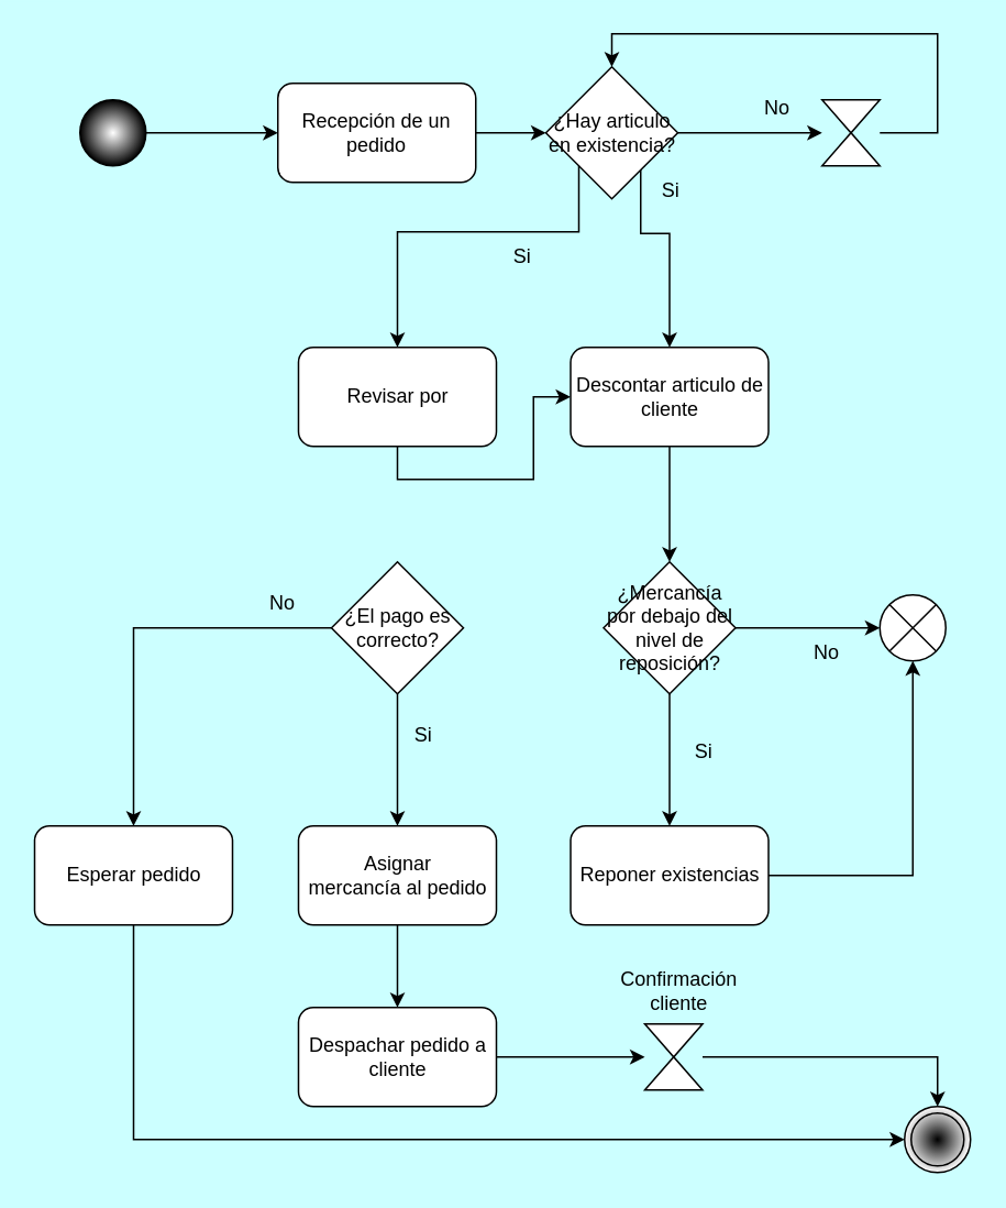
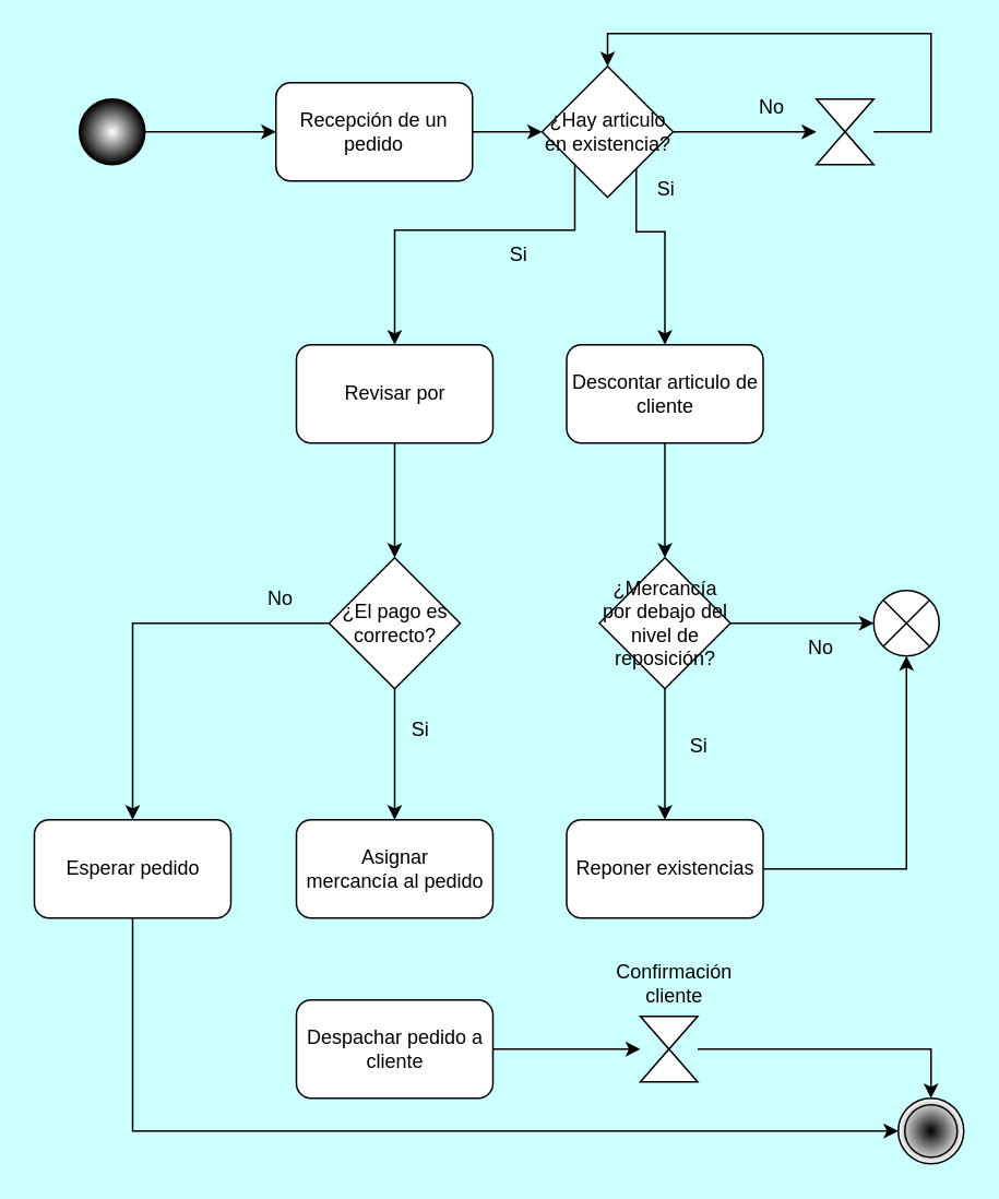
  <mxCell id="0" />
  <mxCell id="1" parent="0" />
  <mxCell id="2" style="edgeStyle=orthogonalEdgeStyle;rounded=0;orthogonalLoop=1;jettySize=auto;html=1;exitX=1;exitY=0.5;exitDx=0;exitDy=0;entryX=0;entryY=0.5;entryDx=0;entryDy=0;" parent="1" source="3" target="9" edge="1"><mxGeometry relative="1" as="geometry" /></mxCell>
  <mxCell id="3" value="Recepción de un pedido" style="rounded=1;whiteSpace=wrap;html=1;" parent="1" vertex="1"><mxGeometry x="168" y="50" width="120" height="60" as="geometry" /></mxCell>
  <mxCell id="4" style="edgeStyle=orthogonalEdgeStyle;rounded=0;orthogonalLoop=1;jettySize=auto;html=1;exitX=1;exitY=0.5;exitDx=0;exitDy=0;" parent="1" source="5" target="3" edge="1"><mxGeometry relative="1" as="geometry" /></mxCell>
  <mxCell id="5" value="" style="ellipse;whiteSpace=wrap;html=1;aspect=fixed;fillColor=#FFFFFF;fillStyle=auto;gradientColor=#000000;gradientDirection=radial;" parent="1" vertex="1"><mxGeometry x="48" y="60" width="40" height="40" as="geometry" /></mxCell>
  <mxCell id="6" value="" style="ellipse;shape=doubleEllipse;whiteSpace=wrap;html=1;aspect=fixed;gradientColor=#FFFFFF;gradientDirection=radial;fillColor=#000000;" parent="1" vertex="1"><mxGeometry x="548" y="670" width="40" height="40" as="geometry" /></mxCell>
  <mxCell id="7" style="edgeStyle=orthogonalEdgeStyle;rounded=0;orthogonalLoop=1;jettySize=auto;html=1;exitX=1;exitY=0.5;exitDx=0;exitDy=0;entryX=0;entryY=0.5;entryDx=0;entryDy=0;" parent="1" source="9" target="39" edge="1"><mxGeometry relative="1" as="geometry"><mxPoint x="530.5" y="80" as="targetPoint" /></mxGeometry></mxCell>
  <mxCell id="8" style="edgeStyle=orthogonalEdgeStyle;rounded=0;orthogonalLoop=1;jettySize=auto;html=1;exitX=1;exitY=1;exitDx=0;exitDy=0;entryX=0.5;entryY=0;entryDx=0;entryDy=0;" edge="1" parent="1" source="9" target="15"><mxGeometry relative="1" as="geometry"><Array as="points"><mxPoint x="388" y="100" /><mxPoint x="388" y="141" /><mxPoint x="406" y="141" /><mxPoint x="406" y="210" /></Array></mxGeometry></mxCell>
  <mxCell id="9" value="¿Hay articulo en existencia?" style="rhombus;whiteSpace=wrap;html=1;" parent="1" vertex="1"><mxGeometry x="330.5" y="40" width="80" height="80" as="geometry" /></mxCell>
- <mxCell id="10" style="edgeStyle=orthogonalEdgeStyle;rounded=0;orthogonalLoop=1;jettySize=auto;html=1;exitX=0.5;exitY=1;exitDx=0;exitDy=0;entryX=0.5;entryY=0;entryDx=0;entryDy=0;" edge="1" parent="1" source="11" target="34"><mxGeometry relative="1" as="geometry" /></mxCell>
  <mxCell id="11" value="&lt;div&gt;Asignar &lt;br&gt;&lt;/div&gt;&lt;div&gt;mercancía al pedido&lt;/div&gt;" style="rounded=1;whiteSpace=wrap;html=1;" parent="1" vertex="1"><mxGeometry x="180.5" y="500" width="120" height="60" as="geometry" /></mxCell>
  <mxCell id="12" value="No" style="text;html=1;strokeColor=none;fillColor=none;align=center;verticalAlign=middle;whiteSpace=wrap;rounded=0;" parent="1" vertex="1"><mxGeometry x="440.5" y="50" width="60" height="30" as="geometry" /></mxCell>
  <mxCell id="13" value="Si" style="text;html=1;align=center;verticalAlign=middle;resizable=0;points=[];autosize=1;strokeColor=none;fillColor=none;" parent="1" vertex="1"><mxGeometry x="300.5" y="140" width="30" height="30" as="geometry" /></mxCell>
  <mxCell id="14" style="edgeStyle=orthogonalEdgeStyle;rounded=0;orthogonalLoop=1;jettySize=auto;html=1;exitX=0.5;exitY=1;exitDx=0;exitDy=0;" edge="1" parent="1" source="15" target="18"><mxGeometry relative="1" as="geometry" /></mxCell>
  <mxCell id="15" value="Descontar articulo de cliente" style="rounded=1;whiteSpace=wrap;html=1;" parent="1" vertex="1"><mxGeometry x="345.5" y="210" width="120" height="60" as="geometry" /></mxCell>
  <mxCell id="16" style="edgeStyle=orthogonalEdgeStyle;rounded=0;orthogonalLoop=1;jettySize=auto;html=1;exitX=0.5;exitY=1;exitDx=0;exitDy=0;entryX=0.5;entryY=0;entryDx=0;entryDy=0;" edge="1" parent="1" source="18" target="20"><mxGeometry relative="1" as="geometry" /></mxCell>
  <mxCell id="17" style="edgeStyle=orthogonalEdgeStyle;rounded=0;orthogonalLoop=1;jettySize=auto;html=1;exitX=1;exitY=0.5;exitDx=0;exitDy=0;" edge="1" parent="1" source="18" target="41"><mxGeometry relative="1" as="geometry" /></mxCell>
  <mxCell id="18" value="¿Mercancía por debajo del nivel de reposición?" style="rhombus;whiteSpace=wrap;html=1;" parent="1" vertex="1"><mxGeometry x="365.5" y="340" width="80" height="80" as="geometry" /></mxCell>
  <mxCell id="19" style="edgeStyle=orthogonalEdgeStyle;rounded=0;orthogonalLoop=1;jettySize=auto;html=1;exitX=1;exitY=0.5;exitDx=0;exitDy=0;entryX=0.5;entryY=1;entryDx=0;entryDy=0;" edge="1" parent="1" source="20" target="41"><mxGeometry relative="1" as="geometry" /></mxCell>
  <mxCell id="20" value="Reponer existencias" style="rounded=1;whiteSpace=wrap;html=1;" parent="1" vertex="1"><mxGeometry x="345.5" y="500" width="120" height="60" as="geometry" /></mxCell>
  <mxCell id="21" value="Si" style="text;html=1;align=center;verticalAlign=middle;resizable=0;points=[];autosize=1;strokeColor=none;fillColor=none;" parent="1" vertex="1"><mxGeometry x="410.5" y="440" width="30" height="30" as="geometry" /></mxCell>
  <mxCell id="22" value="No" style="text;html=1;strokeColor=none;fillColor=none;align=center;verticalAlign=middle;whiteSpace=wrap;rounded=0;" parent="1" vertex="1"><mxGeometry x="470.5" y="380" width="60" height="30" as="geometry" /></mxCell>
  <mxCell id="23" style="edgeStyle=orthogonalEdgeStyle;rounded=0;orthogonalLoop=1;jettySize=auto;html=1;exitX=0;exitY=1;exitDx=0;exitDy=0;entryX=0.5;entryY=0;entryDx=0;entryDy=0;" parent="1" source="9" target="24" edge="1"><mxGeometry relative="1" as="geometry"><mxPoint x="263" y="171" as="targetPoint" /><Array as="points"><mxPoint x="351" y="140" /><mxPoint x="241" y="140" /><mxPoint x="241" y="210" /></Array></mxGeometry></mxCell>
  <mxCell id="24" value="Revisar por" style="rounded=1;whiteSpace=wrap;html=1;" parent="1" vertex="1"><mxGeometry x="180.5" y="210" width="120" height="60" as="geometry" /></mxCell>
  <mxCell id="25" style="edgeStyle=orthogonalEdgeStyle;rounded=0;orthogonalLoop=1;jettySize=auto;html=1;exitX=0;exitY=0.5;exitDx=0;exitDy=0;entryX=0.5;entryY=0;entryDx=0;entryDy=0;" parent="1" source="27" target="30" edge="1"><mxGeometry relative="1" as="geometry" /></mxCell>
  <mxCell id="26" style="edgeStyle=orthogonalEdgeStyle;rounded=0;orthogonalLoop=1;jettySize=auto;html=1;exitX=0.5;exitY=1;exitDx=0;exitDy=0;entryX=0.5;entryY=0;entryDx=0;entryDy=0;" edge="1" parent="1" source="27" target="11"><mxGeometry relative="1" as="geometry" /></mxCell>
  <mxCell id="27" value="¿El pago es correcto?" style="rhombus;whiteSpace=wrap;html=1;" parent="1" vertex="1"><mxGeometry x="200.5" y="340" width="80" height="80" as="geometry" /></mxCell>
- <mxCell id="28" style="edgeStyle=orthogonalEdgeStyle;rounded=0;orthogonalLoop=1;jettySize=auto;html=1;exitX=0.5;exitY=1;exitDx=0;exitDy=0;" parent="1" source="24" target="15" edge="1"><mxGeometry relative="1" as="geometry"><mxPoint x="150.5" y="430" as="targetPoint" /></mxGeometry></mxCell>
+ <mxCell id="28" style="edgeStyle=orthogonalEdgeStyle;rounded=0;orthogonalLoop=1;jettySize=auto;html=1;exitX=0.5;exitY=1;exitDx=0;exitDy=0;entryX=0.5;entryY=0;entryDx=0;entryDy=0;" parent="1" source="24" target="27" edge="1"><mxGeometry relative="1" as="geometry"><mxPoint x="150.5" y="430" as="targetPoint" /></mxGeometry></mxCell>
  <mxCell id="29" style="edgeStyle=orthogonalEdgeStyle;rounded=0;orthogonalLoop=1;jettySize=auto;html=1;exitX=0.5;exitY=1;exitDx=0;exitDy=0;entryX=0;entryY=0.5;entryDx=0;entryDy=0;" parent="1" source="30" target="6" edge="1"><mxGeometry relative="1" as="geometry" /></mxCell>
  <mxCell id="30" value="Esperar pedido" style="rounded=1;whiteSpace=wrap;html=1;" parent="1" vertex="1"><mxGeometry x="20.5" y="500" width="120" height="60" as="geometry" /></mxCell>
  <mxCell id="31" value="No" style="text;html=1;strokeColor=none;fillColor=none;align=center;verticalAlign=middle;whiteSpace=wrap;rounded=0;" parent="1" vertex="1"><mxGeometry x="140.5" y="350" width="60" height="30" as="geometry" /></mxCell>
  <mxCell id="32" value="Si" style="text;html=1;align=center;verticalAlign=middle;resizable=0;points=[];autosize=1;strokeColor=none;fillColor=none;" parent="1" vertex="1"><mxGeometry x="240.5" y="430" width="30" height="30" as="geometry" /></mxCell>
  <mxCell id="33" style="edgeStyle=orthogonalEdgeStyle;rounded=0;orthogonalLoop=1;jettySize=auto;html=1;exitX=1;exitY=0.5;exitDx=0;exitDy=0;entryX=0;entryY=0.5;entryDx=0;entryDy=0;" parent="1" source="34" target="36" edge="1"><mxGeometry relative="1" as="geometry" /></mxCell>
  <mxCell id="34" value="&lt;div&gt;Despachar pedido a cliente&lt;/div&gt;" style="rounded=1;whiteSpace=wrap;html=1;" parent="1" vertex="1"><mxGeometry x="180.5" y="610" width="120" height="60" as="geometry" /></mxCell>
  <mxCell id="35" style="edgeStyle=orthogonalEdgeStyle;rounded=0;orthogonalLoop=1;jettySize=auto;html=1;exitX=1;exitY=0.5;exitDx=0;exitDy=0;entryX=0.5;entryY=0;entryDx=0;entryDy=0;" parent="1" source="36" target="6" edge="1"><mxGeometry relative="1" as="geometry"><mxPoint x="558" y="640" as="targetPoint" /><Array as="points"><mxPoint x="568" y="640" /></Array></mxGeometry></mxCell>
  <mxCell id="36" value="" style="shape=collate;whiteSpace=wrap;html=1;" parent="1" vertex="1"><mxGeometry x="390.5" y="620" width="35" height="40" as="geometry" /></mxCell>
  <mxCell id="37" value="&lt;div&gt;Confirmación&lt;/div&gt;&lt;div&gt;cliente&lt;/div&gt;" style="text;html=1;align=center;verticalAlign=middle;resizable=0;points=[];autosize=1;strokeColor=none;fillColor=none;" parent="1" vertex="1"><mxGeometry x="365.5" y="580" width="90" height="40" as="geometry" /></mxCell>
  <mxCell id="38" style="edgeStyle=orthogonalEdgeStyle;rounded=0;orthogonalLoop=1;jettySize=auto;html=1;exitX=1;exitY=0.5;exitDx=0;exitDy=0;entryX=0.5;entryY=0;entryDx=0;entryDy=0;" parent="1" source="39" target="9" edge="1"><mxGeometry relative="1" as="geometry"><Array as="points"><mxPoint x="568" y="80" /><mxPoint x="568" y="20" /><mxPoint x="371" y="20" /></Array></mxGeometry></mxCell>
  <mxCell id="39" value="" style="shape=collate;whiteSpace=wrap;html=1;" parent="1" vertex="1"><mxGeometry x="498" y="60" width="35" height="40" as="geometry" /></mxCell>
  <mxCell id="40" value="Si" style="text;html=1;align=center;verticalAlign=middle;resizable=0;points=[];autosize=1;strokeColor=none;fillColor=none;" vertex="1" parent="1"><mxGeometry x="390.5" y="100" width="30" height="30" as="geometry" /></mxCell>
  <mxCell id="41" value="" style="shape=sumEllipse;perimeter=ellipsePerimeter;whiteSpace=wrap;html=1;backgroundOutline=1;" vertex="1" parent="1"><mxGeometry x="533" y="360" width="40" height="40" as="geometry" /></mxCell>
